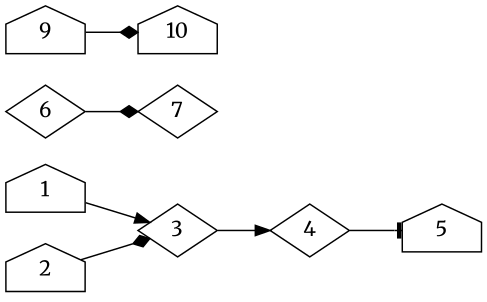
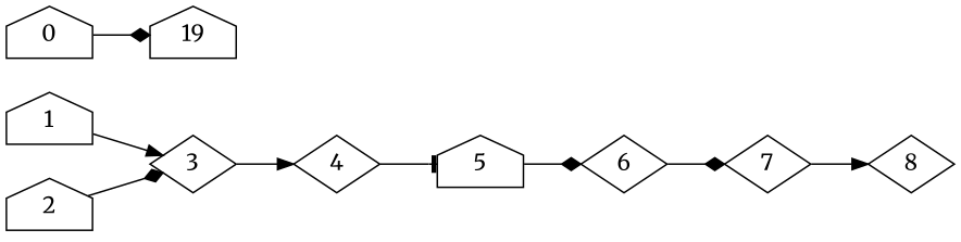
  digraph {
    fontname=Merriweather
    rankdir=LR
    node [alpha=0.02 fontname=Merriweather shape=house]
    edge [arrowhead=diamond fontname=Merriweather]
    1 [alpha=0.04]
    3 [alpha=0.06 shape=diamond]
    2
    4 [alpha=0.17 shape=diamond]
    5 [alpha=0.18]
    6 [shape=diamond]
    7 [shape=diamond]
-   9 [alpha=0.04]
-   10 [alpha=0.12]
+   8 [alpha=0.17 shape=diamond]
+   9 [alpha=0.04 label=0]
+   10 [alpha=0.12 label=19]
    1 -> 3 [arrowhead=normal]
    3 -> 4 [arrowhead=normal]
    2 -> 3
    4 -> 5 [arrowhead=tee]
+   5 -> 6
    6 -> 7
+   7 -> 8 [arrowhead=normal]
    9 -> 10
  }
